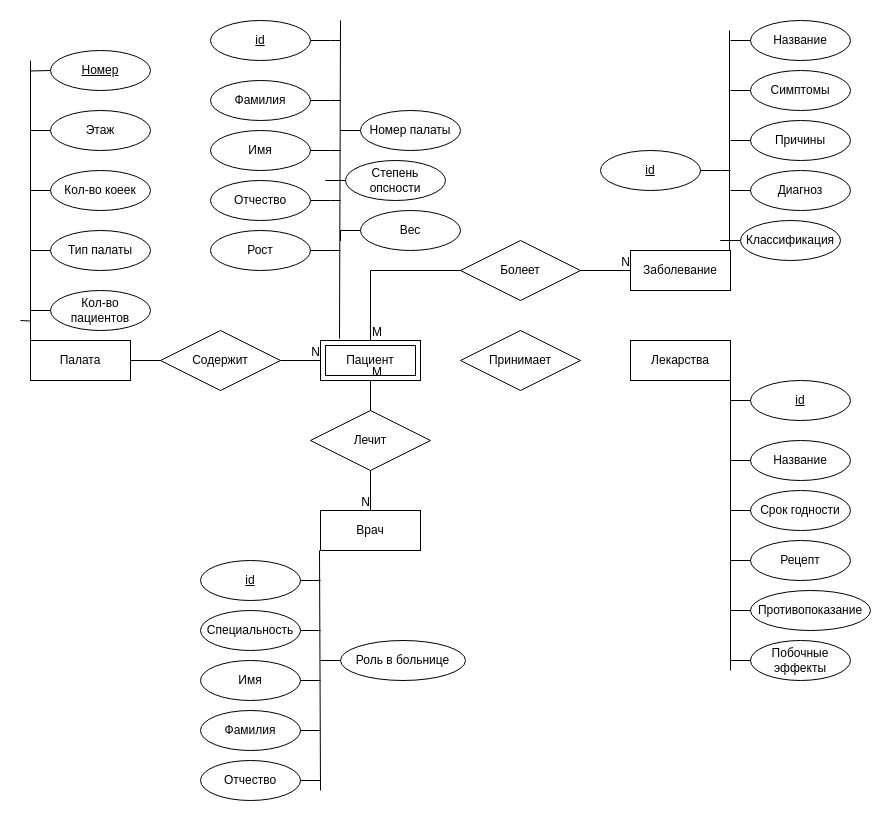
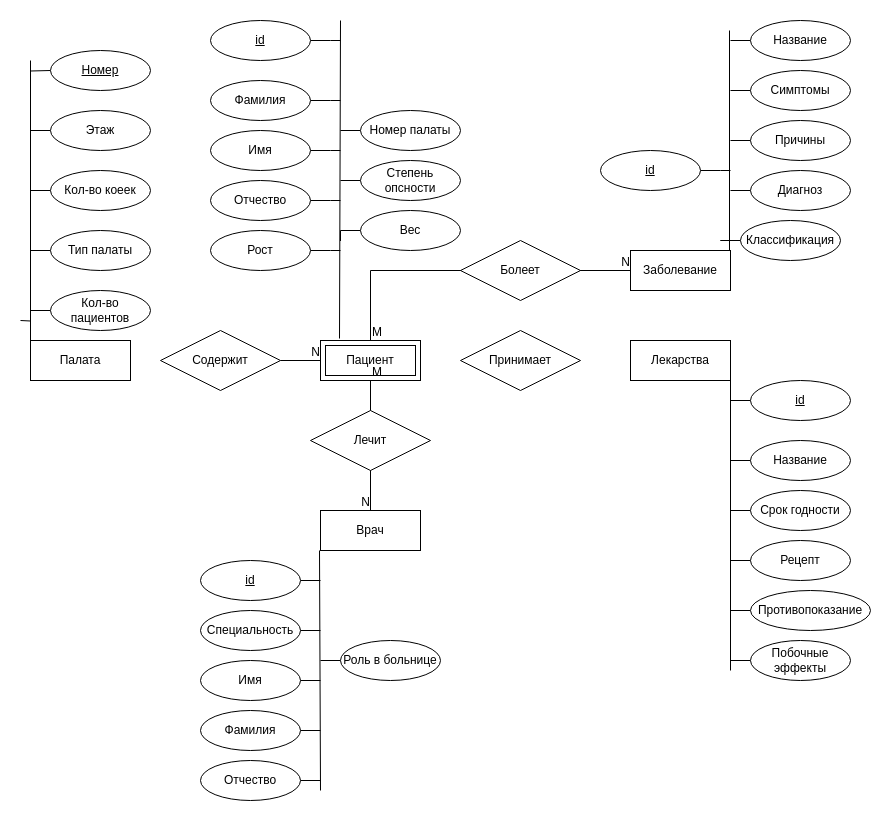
  <mxCell id="0" />
  <mxCell id="1" parent="0" />
  <mxCell id="2" value="Пациент" style="shape=ext;margin=3;double=1;whiteSpace=wrap;html=1;align=center;" parent="1" vertex="1"><mxGeometry x="320" y="340" width="100" height="40" as="geometry" /></mxCell>
  <mxCell id="3" value="Палата" style="whiteSpace=wrap;html=1;align=center;" parent="1" vertex="1"><mxGeometry x="30" y="340" width="100" height="40" as="geometry" /></mxCell>
  <mxCell id="4" value="Врач" style="whiteSpace=wrap;html=1;align=center;" parent="1" vertex="1"><mxGeometry x="320" y="510" width="100" height="40" as="geometry" /></mxCell>
  <mxCell id="5" value="Заболевание" style="whiteSpace=wrap;html=1;align=center;" parent="1" vertex="1"><mxGeometry x="630" y="250" width="100" height="40" as="geometry" /></mxCell>
  <mxCell id="6" value="Лекарства" style="whiteSpace=wrap;html=1;align=center;" parent="1" vertex="1"><mxGeometry x="630" y="340" width="100" height="40" as="geometry" /></mxCell>
  <mxCell id="7" value="" style="endArrow=none;html=1;rounded=0;entryX=0.5;entryY=0;entryDx=0;entryDy=0;exitX=0.5;exitY=1;exitDx=0;exitDy=0;" parent="1" source="2" target="4" edge="1"><mxGeometry relative="1" as="geometry"><mxPoint x="330" y="370" as="sourcePoint" /><mxPoint x="490" y="370" as="targetPoint" /></mxGeometry></mxCell>
  <mxCell id="8" value="M" style="resizable=0;html=1;align=left;verticalAlign=bottom;" parent="7" connectable="0" vertex="1"><mxGeometry x="-1" relative="1" as="geometry" /></mxCell>
  <mxCell id="9" value="N" style="resizable=0;html=1;align=right;verticalAlign=bottom;" parent="7" connectable="0" vertex="1"><mxGeometry x="1" relative="1" as="geometry" /></mxCell>
  <mxCell id="10" value="Лечит" style="shape=rhombus;perimeter=rhombusPerimeter;whiteSpace=wrap;html=1;align=center;" parent="1" vertex="1"><mxGeometry x="310" y="410" width="120" height="60" as="geometry" /></mxCell>
  <mxCell id="11" value="" style="endArrow=none;html=1;rounded=0;exitX=1;exitY=0.5;exitDx=0;exitDy=0;entryX=0;entryY=0.5;entryDx=0;entryDy=0;startArrow=none;" parent="1" source="13" target="2" edge="1"><mxGeometry relative="1" as="geometry"><mxPoint x="330" y="370" as="sourcePoint" /><mxPoint x="490" y="370" as="targetPoint" /></mxGeometry></mxCell>
  <mxCell id="12" value="N" style="resizable=0;html=1;align=right;verticalAlign=bottom;" parent="11" connectable="0" vertex="1"><mxGeometry x="1" relative="1" as="geometry" /></mxCell>
  <mxCell id="13" value="Содержит" style="shape=rhombus;perimeter=rhombusPerimeter;whiteSpace=wrap;html=1;align=center;" parent="1" vertex="1"><mxGeometry x="160" y="330" width="120" height="60" as="geometry" /></mxCell>
- <mxCell id="14" value="" style="endArrow=none;html=1;rounded=0;exitX=1;exitY=0.5;exitDx=0;exitDy=0;entryX=0;entryY=0.5;entryDx=0;entryDy=0;" parent="1" source="3" target="13" edge="1"><mxGeometry relative="1" as="geometry"><mxPoint x="130" y="360" as="sourcePoint" /><mxPoint x="320" y="360" as="targetPoint" /></mxGeometry></mxCell>
  <mxCell id="15" value="" style="endArrow=none;html=1;rounded=0;entryX=0;entryY=0.5;entryDx=0;entryDy=0;exitX=0.5;exitY=0;exitDx=0;exitDy=0;" parent="1" source="2" target="5" edge="1"><mxGeometry relative="1" as="geometry"><mxPoint x="330" y="370" as="sourcePoint" /><mxPoint x="490" y="370" as="targetPoint" /><Array as="points"><mxPoint x="370" y="270" /></Array></mxGeometry></mxCell>
  <mxCell id="16" value="M" style="resizable=0;html=1;align=left;verticalAlign=bottom;" parent="15" connectable="0" vertex="1"><mxGeometry x="-1" relative="1" as="geometry" /></mxCell>
  <mxCell id="17" value="N" style="resizable=0;html=1;align=right;verticalAlign=bottom;" parent="15" connectable="0" vertex="1"><mxGeometry x="1" relative="1" as="geometry" /></mxCell>
  <mxCell id="18" value="Болеет" style="shape=rhombus;perimeter=rhombusPerimeter;whiteSpace=wrap;html=1;align=center;" parent="1" vertex="1"><mxGeometry x="460" y="240" width="120" height="60" as="geometry" /></mxCell>
  <mxCell id="19" value="Принимает" style="shape=rhombus;perimeter=rhombusPerimeter;whiteSpace=wrap;html=1;align=center;" parent="1" vertex="1"><mxGeometry x="460" y="330" width="120" height="60" as="geometry" /></mxCell>
  <mxCell id="20" value="" style="endArrow=none;html=1;rounded=0;entryX=0.19;entryY=-0.05;entryDx=0;entryDy=0;entryPerimeter=0;" parent="1" target="2" edge="1"><mxGeometry relative="1" as="geometry"><mxPoint x="340" y="20" as="sourcePoint" /><mxPoint x="310" y="280" as="targetPoint" /></mxGeometry></mxCell>
  <mxCell id="21" value="" style="endArrow=none;html=1;rounded=0;entryX=0.25;entryY=0;entryDx=0;entryDy=0;" parent="1" edge="1"><mxGeometry relative="1" as="geometry"><mxPoint x="30" y="60" as="sourcePoint" /><mxPoint x="30" y="340" as="targetPoint" /></mxGeometry></mxCell>
  <mxCell id="22" value="" style="endArrow=none;html=1;rounded=0;" parent="1" edge="1"><mxGeometry relative="1" as="geometry"><mxPoint x="319" y="550" as="sourcePoint" /><mxPoint x="320" y="790" as="targetPoint" /></mxGeometry></mxCell>
  <mxCell id="23" value="" style="endArrow=none;html=1;rounded=0;entryX=0.25;entryY=0;entryDx=0;entryDy=0;" parent="1" edge="1"><mxGeometry relative="1" as="geometry"><mxPoint x="729" y="30" as="sourcePoint" /><mxPoint x="729" y="250" as="targetPoint" /></mxGeometry></mxCell>
  <mxCell id="24" value="" style="endArrow=none;html=1;rounded=0;" parent="1" edge="1"><mxGeometry relative="1" as="geometry"><mxPoint x="730" y="380" as="sourcePoint" /><mxPoint x="730" y="670" as="targetPoint" /></mxGeometry></mxCell>
  <mxCell id="25" style="edgeStyle=orthogonalEdgeStyle;rounded=0;orthogonalLoop=1;jettySize=auto;html=1;exitX=0;exitY=0.5;exitDx=0;exitDy=0;endArrow=none;endFill=0;" parent="1" edge="1"><mxGeometry relative="1" as="geometry"><mxPoint x="30" y="130" as="targetPoint" /><mxPoint x="50" y="70" as="sourcePoint" /></mxGeometry></mxCell>
  <mxCell id="26" style="edgeStyle=orthogonalEdgeStyle;rounded=0;orthogonalLoop=1;jettySize=auto;html=1;exitX=0;exitY=0.5;exitDx=0;exitDy=0;endArrow=none;endFill=0;" parent="1" source="27" edge="1"><mxGeometry relative="1" as="geometry"><mxPoint x="30" y="190" as="targetPoint" /></mxGeometry></mxCell>
  <mxCell id="27" value="Этаж" style="ellipse;whiteSpace=wrap;html=1;align=center;" parent="1" vertex="1"><mxGeometry x="50" y="110" width="100" height="40" as="geometry" /></mxCell>
  <mxCell id="28" style="edgeStyle=orthogonalEdgeStyle;rounded=0;orthogonalLoop=1;jettySize=auto;html=1;endArrow=none;endFill=0;" parent="1" source="29" edge="1"><mxGeometry relative="1" as="geometry"><mxPoint x="30" y="250" as="targetPoint" /></mxGeometry></mxCell>
  <mxCell id="29" value="Кол-во коеек" style="ellipse;whiteSpace=wrap;html=1;align=center;" parent="1" vertex="1"><mxGeometry x="50" y="170" width="100" height="40" as="geometry" /></mxCell>
  <mxCell id="30" style="edgeStyle=orthogonalEdgeStyle;rounded=0;orthogonalLoop=1;jettySize=auto;html=1;endArrow=none;endFill=0;" parent="1" source="31" edge="1"><mxGeometry relative="1" as="geometry"><mxPoint x="20" y="320" as="targetPoint" /></mxGeometry></mxCell>
  <mxCell id="31" value="Кол-во пациентов" style="ellipse;whiteSpace=wrap;html=1;align=center;" parent="1" vertex="1"><mxGeometry x="50" y="290" width="100" height="40" as="geometry" /></mxCell>
  <mxCell id="32" style="edgeStyle=orthogonalEdgeStyle;rounded=0;orthogonalLoop=1;jettySize=auto;html=1;endArrow=none;endFill=0;" parent="1" source="33" edge="1"><mxGeometry relative="1" as="geometry"><mxPoint x="340" y="40" as="targetPoint" /></mxGeometry></mxCell>
  <mxCell id="33" value="id" style="ellipse;whiteSpace=wrap;html=1;align=center;fontStyle=4;" parent="1" vertex="1"><mxGeometry x="210" y="20" width="100" height="40" as="geometry" /></mxCell>
  <mxCell id="34" style="edgeStyle=orthogonalEdgeStyle;rounded=0;orthogonalLoop=1;jettySize=auto;html=1;endArrow=none;endFill=0;" parent="1" source="35" edge="1"><mxGeometry relative="1" as="geometry"><mxPoint x="340" y="100" as="targetPoint" /></mxGeometry></mxCell>
  <mxCell id="35" value="Фамилия" style="ellipse;whiteSpace=wrap;html=1;align=center;" parent="1" vertex="1"><mxGeometry x="210" width="100" height="40" as="geometry" y="80" /></mxCell>
  <mxCell id="36" style="edgeStyle=orthogonalEdgeStyle;rounded=0;orthogonalLoop=1;jettySize=auto;html=1;endArrow=none;endFill=0;" parent="1" source="37" edge="1"><mxGeometry relative="1" as="geometry"><mxPoint x="340" y="150" as="targetPoint" /></mxGeometry></mxCell>
  <mxCell id="37" value="Имя" style="ellipse;whiteSpace=wrap;html=1;align=center;" parent="1" vertex="1"><mxGeometry x="210" y="130" width="100" height="40" as="geometry" /></mxCell>
  <mxCell id="38" style="edgeStyle=orthogonalEdgeStyle;rounded=0;orthogonalLoop=1;jettySize=auto;html=1;endArrow=none;endFill=0;" parent="1" source="39" edge="1"><mxGeometry relative="1" as="geometry"><mxPoint x="340" y="200" as="targetPoint" /></mxGeometry></mxCell>
  <mxCell id="39" value="Отчество" style="ellipse;whiteSpace=wrap;html=1;align=center;" parent="1" vertex="1"><mxGeometry x="210" y="180" width="100" height="40" as="geometry" /></mxCell>
  <mxCell id="40" style="edgeStyle=orthogonalEdgeStyle;rounded=0;orthogonalLoop=1;jettySize=auto;html=1;endArrow=none;endFill=0;" parent="1" edge="1"><mxGeometry relative="1" as="geometry"><mxPoint x="730" y="40" as="targetPoint" /><mxPoint x="750" y="40" as="sourcePoint" /></mxGeometry></mxCell>
  <mxCell id="41" style="edgeStyle=orthogonalEdgeStyle;rounded=0;orthogonalLoop=1;jettySize=auto;html=1;endArrow=none;endFill=0;" parent="1" source="42" edge="1"><mxGeometry relative="1" as="geometry"><mxPoint x="730" y="90" as="targetPoint" /></mxGeometry></mxCell>
  <mxCell id="42" value="Симптомы" style="ellipse;whiteSpace=wrap;html=1;align=center;" parent="1" vertex="1"><mxGeometry x="750" y="70" width="100" height="40" as="geometry" /></mxCell>
  <mxCell id="43" style="edgeStyle=orthogonalEdgeStyle;rounded=0;orthogonalLoop=1;jettySize=auto;html=1;endArrow=none;endFill=0;" parent="1" source="44" edge="1"><mxGeometry relative="1" as="geometry"><mxPoint x="730" y="140" as="targetPoint" /></mxGeometry></mxCell>
  <mxCell id="44" value="Причины" style="ellipse;whiteSpace=wrap;html=1;align=center;" parent="1" vertex="1"><mxGeometry x="750" y="120" width="100" height="40" as="geometry" /></mxCell>
  <mxCell id="45" style="edgeStyle=orthogonalEdgeStyle;rounded=0;orthogonalLoop=1;jettySize=auto;html=1;endArrow=none;endFill=0;" parent="1" source="46" edge="1"><mxGeometry relative="1" as="geometry"><mxPoint x="730" y="190" as="targetPoint" /></mxGeometry></mxCell>
  <mxCell id="46" value="Диагноз" style="ellipse;whiteSpace=wrap;html=1;align=center;" parent="1" vertex="1"><mxGeometry x="750" y="170" width="100" height="40" as="geometry" /></mxCell>
  <mxCell id="47" style="edgeStyle=orthogonalEdgeStyle;rounded=0;orthogonalLoop=1;jettySize=auto;html=1;endArrow=none;endFill=0;" parent="1" source="48" edge="1"><mxGeometry relative="1" as="geometry"><mxPoint x="730" y="240" as="targetPoint" /></mxGeometry></mxCell>
  <mxCell id="48" value="Классификация" style="ellipse;whiteSpace=wrap;html=1;align=center;" parent="1" vertex="1"><mxGeometry x="740" y="220" width="100" height="40" as="geometry" /></mxCell>
  <mxCell id="49" style="edgeStyle=orthogonalEdgeStyle;rounded=0;orthogonalLoop=1;jettySize=auto;html=1;endArrow=none;endFill=0;" parent="1" edge="1"><mxGeometry relative="1" as="geometry"><mxPoint x="730" y="460" as="targetPoint" /><mxPoint x="750" y="460" as="sourcePoint" /></mxGeometry></mxCell>
  <mxCell id="50" style="edgeStyle=orthogonalEdgeStyle;rounded=0;orthogonalLoop=1;jettySize=auto;html=1;endArrow=none;endFill=0;" parent="1" source="51" edge="1"><mxGeometry relative="1" as="geometry"><mxPoint x="730" y="510" as="targetPoint" /></mxGeometry></mxCell>
  <mxCell id="51" value="Срок годности" style="ellipse;whiteSpace=wrap;html=1;align=center;" parent="1" vertex="1"><mxGeometry x="750" y="490" width="100" height="40" as="geometry" /></mxCell>
  <mxCell id="52" style="edgeStyle=orthogonalEdgeStyle;rounded=0;orthogonalLoop=1;jettySize=auto;html=1;endArrow=none;endFill=0;" parent="1" source="53" edge="1"><mxGeometry relative="1" as="geometry"><mxPoint x="730" y="560" as="targetPoint" /></mxGeometry></mxCell>
  <mxCell id="53" value="Рецепт" style="ellipse;whiteSpace=wrap;html=1;align=center;" parent="1" vertex="1"><mxGeometry x="750" y="540" width="100" height="40" as="geometry" /></mxCell>
  <mxCell id="54" style="edgeStyle=orthogonalEdgeStyle;rounded=0;orthogonalLoop=1;jettySize=auto;html=1;endArrow=none;endFill=0;" parent="1" source="55" edge="1"><mxGeometry relative="1" as="geometry"><mxPoint x="730" y="610" as="targetPoint" /></mxGeometry></mxCell>
  <mxCell id="55" value="Противопоказание" style="ellipse;whiteSpace=wrap;html=1;align=center;" parent="1" vertex="1"><mxGeometry x="750" y="590" width="120" height="40" as="geometry" /></mxCell>
  <mxCell id="56" style="edgeStyle=orthogonalEdgeStyle;rounded=0;orthogonalLoop=1;jettySize=auto;html=1;endArrow=none;endFill=0;" parent="1" source="57" edge="1"><mxGeometry relative="1" as="geometry"><mxPoint x="730" y="660" as="targetPoint" /></mxGeometry></mxCell>
  <mxCell id="57" value="Побочные эффекты" style="ellipse;whiteSpace=wrap;html=1;align=center;" parent="1" vertex="1"><mxGeometry x="750" y="640" width="100" height="40" as="geometry" /></mxCell>
  <mxCell id="58" style="edgeStyle=orthogonalEdgeStyle;rounded=0;orthogonalLoop=1;jettySize=auto;html=1;endArrow=none;endFill=0;" parent="1" source="59" edge="1"><mxGeometry relative="1" as="geometry"><mxPoint x="320" y="580" as="targetPoint" /></mxGeometry></mxCell>
  <mxCell id="59" value="id" style="ellipse;whiteSpace=wrap;html=1;align=center;fontStyle=4;" parent="1" vertex="1"><mxGeometry x="200" y="560" width="100" height="40" as="geometry" /></mxCell>
  <mxCell id="60" style="edgeStyle=orthogonalEdgeStyle;rounded=0;orthogonalLoop=1;jettySize=auto;html=1;endArrow=none;endFill=0;" parent="1" source="61" edge="1"><mxGeometry relative="1" as="geometry"><mxPoint x="320" y="630" as="targetPoint" /></mxGeometry></mxCell>
  <mxCell id="61" value="Специальность" style="ellipse;whiteSpace=wrap;html=1;align=center;" parent="1" vertex="1"><mxGeometry x="200" y="610" width="100" height="40" as="geometry" /></mxCell>
  <mxCell id="62" style="edgeStyle=orthogonalEdgeStyle;rounded=0;orthogonalLoop=1;jettySize=auto;html=1;endArrow=none;endFill=0;" parent="1" source="63" edge="1"><mxGeometry relative="1" as="geometry"><mxPoint x="320" y="680" as="targetPoint" /></mxGeometry></mxCell>
  <mxCell id="63" value="Имя" style="ellipse;whiteSpace=wrap;html=1;align=center;" parent="1" vertex="1"><mxGeometry x="200" y="660" width="100" height="40" as="geometry" /></mxCell>
  <mxCell id="64" style="edgeStyle=orthogonalEdgeStyle;rounded=0;orthogonalLoop=1;jettySize=auto;html=1;endArrow=none;endFill=0;" parent="1" source="65" edge="1"><mxGeometry relative="1" as="geometry"><mxPoint x="320" y="730" as="targetPoint" /></mxGeometry></mxCell>
  <mxCell id="65" value="Фамилия" style="ellipse;whiteSpace=wrap;html=1;align=center;" parent="1" vertex="1"><mxGeometry x="200" y="710" width="100" height="40" as="geometry" /></mxCell>
  <mxCell id="66" style="edgeStyle=orthogonalEdgeStyle;rounded=0;orthogonalLoop=1;jettySize=auto;html=1;endArrow=none;endFill=0;" parent="1" source="67" edge="1"><mxGeometry relative="1" as="geometry"><mxPoint x="320" y="780" as="targetPoint" /></mxGeometry></mxCell>
  <mxCell id="67" value="Отчество" style="ellipse;whiteSpace=wrap;html=1;align=center;" parent="1" vertex="1"><mxGeometry x="200" y="760" width="100" height="40" as="geometry" /></mxCell>
  <mxCell id="68" style="edgeStyle=orthogonalEdgeStyle;rounded=0;orthogonalLoop=1;jettySize=auto;html=1;endArrow=none;endFill=0;" parent="1" source="69" edge="1"><mxGeometry relative="1" as="geometry"><mxPoint x="340" y="130" as="targetPoint" /></mxGeometry></mxCell>
  <mxCell id="69" value="Номер палаты" style="ellipse;whiteSpace=wrap;html=1;align=center;" parent="1" vertex="1"><mxGeometry x="360" y="110" width="100" height="40" as="geometry" /></mxCell>
  <mxCell id="70" style="edgeStyle=orthogonalEdgeStyle;rounded=0;orthogonalLoop=1;jettySize=auto;html=1;endArrow=none;endFill=0;" parent="1" source="71" edge="1"><mxGeometry relative="1" as="geometry"><mxPoint x="340" y="180" as="targetPoint" /></mxGeometry></mxCell>
- <mxCell id="71" value="Степень опсности" style="ellipse;whiteSpace=wrap;html=1;align=center;" parent="1" vertex="1"><mxGeometry x="345" y="160" width="100" height="40" as="geometry" /></mxCell>
+ <mxCell id="71" value="Степень опсности" style="ellipse;whiteSpace=wrap;html=1;align=center;" parent="1" vertex="1"><mxGeometry x="360" y="160" width="100" height="40" as="geometry" /></mxCell>
  <mxCell id="72" style="edgeStyle=orthogonalEdgeStyle;rounded=0;orthogonalLoop=1;jettySize=auto;html=1;endArrow=none;endFill=0;" parent="1" source="73" edge="1"><mxGeometry relative="1" as="geometry"><mxPoint x="30" y="250" as="targetPoint" /></mxGeometry></mxCell>
  <mxCell id="73" value="Тип палаты" style="ellipse;whiteSpace=wrap;html=1;align=center;" parent="1" vertex="1"><mxGeometry x="50" y="230" width="100" height="40" as="geometry" /></mxCell>
  <mxCell id="74" value="Номер" style="ellipse;whiteSpace=wrap;html=1;align=center;fontStyle=4;" parent="1" vertex="1"><mxGeometry x="50" y="50" width="100" height="40" as="geometry" /></mxCell>
  <mxCell id="75" style="edgeStyle=orthogonalEdgeStyle;rounded=0;orthogonalLoop=1;jettySize=auto;html=1;endArrow=none;endFill=0;" parent="1" source="76" edge="1"><mxGeometry relative="1" as="geometry"><mxPoint x="340" y="250" as="targetPoint" /></mxGeometry></mxCell>
  <mxCell id="76" value="Рост" style="ellipse;whiteSpace=wrap;html=1;align=center;" parent="1" vertex="1"><mxGeometry x="210" y="230" width="100" height="40" as="geometry" /></mxCell>
  <mxCell id="77" style="edgeStyle=orthogonalEdgeStyle;rounded=0;orthogonalLoop=1;jettySize=auto;html=1;endArrow=none;endFill=0;" parent="1" source="78" edge="1"><mxGeometry relative="1" as="geometry"><mxPoint x="340" y="240" as="targetPoint" /></mxGeometry></mxCell>
  <mxCell id="78" value="Вес" style="ellipse;whiteSpace=wrap;html=1;align=center;" parent="1" vertex="1"><mxGeometry x="360" y="210" width="100" height="40" as="geometry" /></mxCell>
  <mxCell id="79" style="edgeStyle=orthogonalEdgeStyle;rounded=0;orthogonalLoop=1;jettySize=auto;html=1;endArrow=none;endFill=0;" parent="1" source="80" edge="1"><mxGeometry relative="1" as="geometry"><mxPoint x="320" y="660" as="targetPoint" /></mxGeometry></mxCell>
- <mxCell id="80" value="Роль в больнице" style="ellipse;whiteSpace=wrap;html=1;align=center;" parent="1" vertex="1"><mxGeometry x="340" y="640" width="125" height="40" as="geometry" /></mxCell>
+ <mxCell id="80" value="Роль в больнице" style="ellipse;whiteSpace=wrap;html=1;align=center;" parent="1" vertex="1"><mxGeometry x="340" y="640" width="100" height="40" as="geometry" /></mxCell>
  <mxCell id="81" style="edgeStyle=orthogonalEdgeStyle;rounded=0;orthogonalLoop=1;jettySize=auto;html=1;endArrow=none;endFill=0;" parent="1" source="82" edge="1"><mxGeometry relative="1" as="geometry"><mxPoint x="730" y="410" as="targetPoint" /></mxGeometry></mxCell>
  <mxCell id="82" value="id" style="ellipse;whiteSpace=wrap;html=1;align=center;fontStyle=4;" parent="1" vertex="1"><mxGeometry x="750" y="380" width="100" height="40" as="geometry" /></mxCell>
  <mxCell id="83" style="edgeStyle=orthogonalEdgeStyle;rounded=0;orthogonalLoop=1;jettySize=auto;html=1;endArrow=none;endFill=0;" parent="1" source="84" edge="1"><mxGeometry relative="1" as="geometry"><mxPoint x="730" y="170" as="targetPoint" /></mxGeometry></mxCell>
  <mxCell id="84" value="id" style="ellipse;whiteSpace=wrap;html=1;align=center;fontStyle=4;" parent="1" vertex="1"><mxGeometry x="600" y="150" width="100" height="40" as="geometry" /></mxCell>
  <mxCell id="85" value="Название" style="ellipse;whiteSpace=wrap;html=1;align=center;" vertex="1" parent="1"><mxGeometry x="750" y="440" width="100" height="40" as="geometry" /></mxCell>
  <mxCell id="86" value="Название" style="ellipse;whiteSpace=wrap;html=1;align=center;" vertex="1" parent="1"><mxGeometry x="750" y="20" width="100" height="40" as="geometry" /></mxCell>
